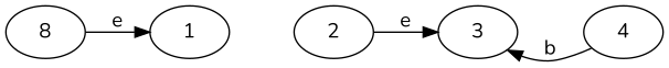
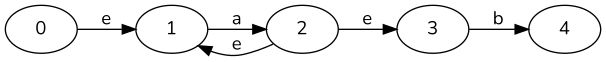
  digraph {
    fontname=Nunito
    rankdir=LR
    node [fontname=Nunito]
    edge [fontname=Nunito]
-   0 [label=8]
+   0
    1
    2
    3
    4
    0 -> 1 [label=e]
+   1 -> 2 [label=a]
+   2 -> 1 [label=e]
    2 -> 3 [label=e]
-   4 -> 3 [label=b]
+   3 -> 4 [label=b]
  }
